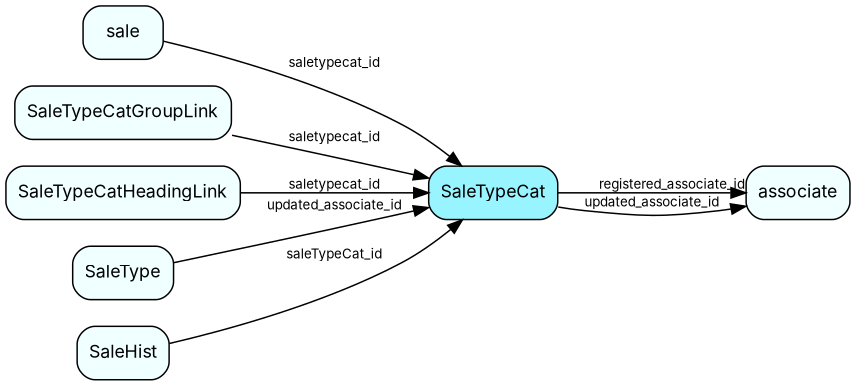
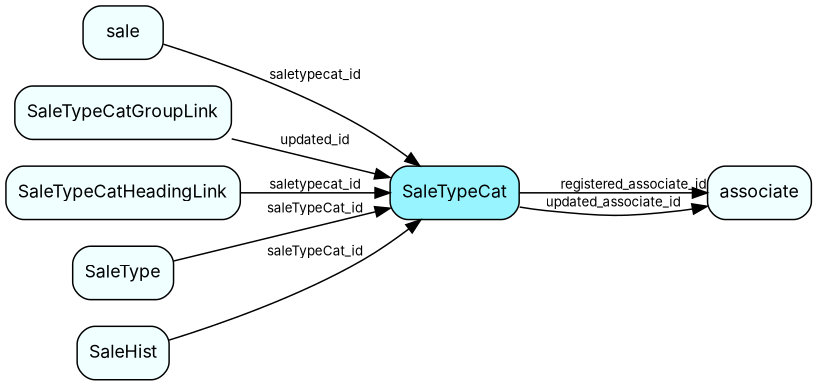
  digraph {
    fontname=Inter
    rankdir=LR
    node [fillcolor=azure1 fontname=Inter fontsize=12 shape=box style="rounded, filled"]
    edge [fontname=Inter fontsize=9]
    SaleTypeCat [fillcolor=cadetblue1]
    associate
    sale
    SaleTypeCatGroupLink
    SaleTypeCatHeadingLink
    SaleType
    SaleHist
    SaleTypeCat -> associate [headlabel=registered_associate_id]
    SaleTypeCat -> associate [label=updated_associate_id]
    sale -> SaleTypeCat [label=saletypecat_id]
-   SaleTypeCatGroupLink -> SaleTypeCat [label=saletypecat_id]
+   SaleTypeCatGroupLink -> SaleTypeCat [label=updated_id]
    SaleTypeCatHeadingLink -> SaleTypeCat [label=saletypecat_id]
-   SaleType -> SaleTypeCat [label=updated_associate_id]
+   SaleType -> SaleTypeCat [label=saleTypeCat_id]
    SaleHist -> SaleTypeCat [label=saleTypeCat_id]
  }
